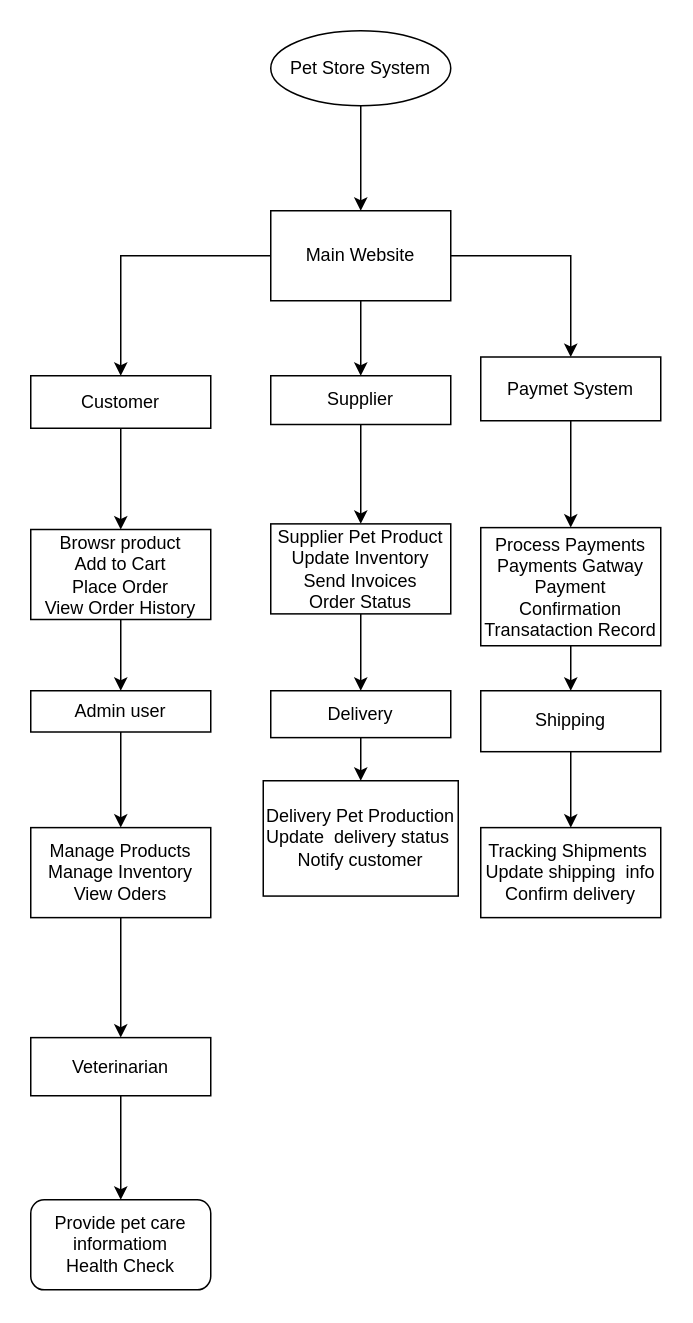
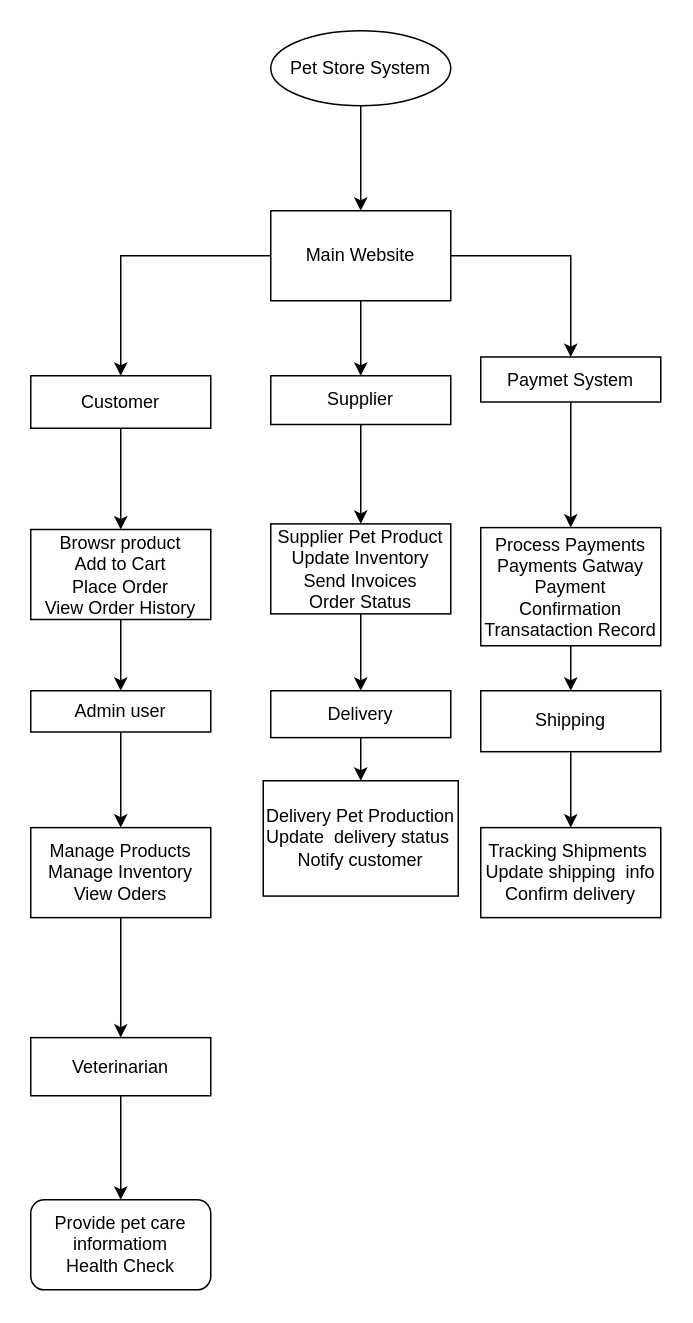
  <mxCell id="0" />
  <mxCell id="1" parent="0" />
  <mxCell id="2" value="" style="edgeStyle=orthogonalEdgeStyle;rounded=0;orthogonalLoop=1;jettySize=auto;html=1;" edge="1" parent="1" source="3" target="7"><mxGeometry relative="1" as="geometry" /></mxCell>
  <mxCell id="3" value="Pet Store System" style="ellipse;whiteSpace=wrap;html=1;" vertex="1" parent="1"><mxGeometry x="180" y="20" width="120" height="50" as="geometry" /></mxCell>
  <mxCell id="4" value="" style="edgeStyle=orthogonalEdgeStyle;rounded=0;orthogonalLoop=1;jettySize=auto;html=1;" edge="1" parent="1" source="7" target="9"><mxGeometry relative="1" as="geometry" /></mxCell>
  <mxCell id="5" value="" style="edgeStyle=orthogonalEdgeStyle;rounded=0;orthogonalLoop=1;jettySize=auto;html=1;" edge="1" parent="1" source="7" target="11"><mxGeometry relative="1" as="geometry" /></mxCell>
  <mxCell id="6" value="" style="edgeStyle=orthogonalEdgeStyle;rounded=0;orthogonalLoop=1;jettySize=auto;html=1;" edge="1" parent="1" source="7" target="13"><mxGeometry relative="1" as="geometry" /></mxCell>
  <mxCell id="7" value="Main Website" style="whiteSpace=wrap;html=1;" vertex="1" parent="1"><mxGeometry x="180" y="140" width="120" height="60" as="geometry" /></mxCell>
  <mxCell id="8" value="" style="edgeStyle=orthogonalEdgeStyle;rounded=0;orthogonalLoop=1;jettySize=auto;html=1;" edge="1" parent="1" source="9" target="15"><mxGeometry relative="1" as="geometry" /></mxCell>
  <mxCell id="9" value="Customer" style="whiteSpace=wrap;html=1;" vertex="1" parent="1"><mxGeometry x="20" y="250" width="120" height="35" as="geometry" /></mxCell>
  <mxCell id="10" value="" style="edgeStyle=orthogonalEdgeStyle;rounded=0;orthogonalLoop=1;jettySize=auto;html=1;" edge="1" parent="1" source="11" target="17"><mxGeometry relative="1" as="geometry" /></mxCell>
  <mxCell id="11" value="Supplier" style="whiteSpace=wrap;html=1;" vertex="1" parent="1"><mxGeometry x="180" y="250" width="120" height="32.5" as="geometry" /></mxCell>
  <mxCell id="12" value="" style="edgeStyle=orthogonalEdgeStyle;rounded=0;orthogonalLoop=1;jettySize=auto;html=1;" edge="1" parent="1" source="13" target="19"><mxGeometry relative="1" as="geometry" /></mxCell>
- <mxCell id="13" value="Paymet System" style="whiteSpace=wrap;html=1;" vertex="1" parent="1"><mxGeometry x="320" y="237.5" width="120" height="42.5" as="geometry" /></mxCell>
+ <mxCell id="13" value="Paymet System" style="whiteSpace=wrap;html=1;" vertex="1" parent="1"><mxGeometry x="320" y="237.5" width="120" height="30" as="geometry" /></mxCell>
  <mxCell id="14" value="" style="edgeStyle=orthogonalEdgeStyle;rounded=0;orthogonalLoop=1;jettySize=auto;html=1;" edge="1" parent="1" source="15" target="21"><mxGeometry relative="1" as="geometry" /></mxCell>
  <mxCell id="15" value="Browsr product&lt;div&gt;Add to Cart&lt;/div&gt;&lt;div&gt;Place Order&lt;/div&gt;&lt;div&gt;View Order History&lt;/div&gt;" style="whiteSpace=wrap;html=1;" vertex="1" parent="1"><mxGeometry x="20" y="352.5" width="120" height="60" as="geometry" /></mxCell>
  <mxCell id="16" value="" style="edgeStyle=orthogonalEdgeStyle;rounded=0;orthogonalLoop=1;jettySize=auto;html=1;" edge="1" parent="1" source="17" target="23"><mxGeometry relative="1" as="geometry" /></mxCell>
  <mxCell id="17" value="Supplier Pet Product&lt;div&gt;Update Inventory&lt;/div&gt;&lt;div&gt;Send Invoices&lt;/div&gt;&lt;div&gt;Order Status&lt;/div&gt;" style="whiteSpace=wrap;html=1;" vertex="1" parent="1"><mxGeometry x="180" y="348.75" width="120" height="60" as="geometry" /></mxCell>
  <mxCell id="18" value="" style="edgeStyle=orthogonalEdgeStyle;rounded=0;orthogonalLoop=1;jettySize=auto;html=1;" edge="1" parent="1" source="19" target="25"><mxGeometry relative="1" as="geometry" /></mxCell>
  <mxCell id="19" value="Process Payments&lt;div&gt;Payments Gatway&lt;/div&gt;&lt;div&gt;Payment Confirmation&lt;/div&gt;&lt;div&gt;Transataction Record&lt;/div&gt;" style="whiteSpace=wrap;html=1;" vertex="1" parent="1"><mxGeometry x="320" y="351.25" width="120" height="78.75" as="geometry" /></mxCell>
  <mxCell id="20" value="" style="edgeStyle=orthogonalEdgeStyle;rounded=0;orthogonalLoop=1;jettySize=auto;html=1;" edge="1" parent="1" source="21" target="27"><mxGeometry relative="1" as="geometry" /></mxCell>
  <mxCell id="21" value="Admin user" style="whiteSpace=wrap;html=1;" vertex="1" parent="1"><mxGeometry x="20" y="460" width="120" height="27.5" as="geometry" /></mxCell>
  <mxCell id="22" value="" style="edgeStyle=orthogonalEdgeStyle;rounded=0;orthogonalLoop=1;jettySize=auto;html=1;" edge="1" parent="1" source="23" target="28"><mxGeometry relative="1" as="geometry"><Array as="points"><mxPoint x="240" y="520" /><mxPoint x="245" y="520" /></Array></mxGeometry></mxCell>
  <mxCell id="23" value="Delivery" style="whiteSpace=wrap;html=1;" vertex="1" parent="1"><mxGeometry x="180" y="460" width="120" height="31.25" as="geometry" /></mxCell>
  <mxCell id="24" value="" style="edgeStyle=orthogonalEdgeStyle;rounded=0;orthogonalLoop=1;jettySize=auto;html=1;" edge="1" parent="1" source="25" target="29"><mxGeometry relative="1" as="geometry" /></mxCell>
  <mxCell id="25" value="Shipping" style="whiteSpace=wrap;html=1;" vertex="1" parent="1"><mxGeometry x="320" y="460" width="120" height="40.63" as="geometry" /></mxCell>
  <mxCell id="26" value="" style="edgeStyle=orthogonalEdgeStyle;rounded=0;orthogonalLoop=1;jettySize=auto;html=1;" edge="1" parent="1" source="27" target="31"><mxGeometry relative="1" as="geometry" /></mxCell>
  <mxCell id="27" value="Manage Products&lt;div&gt;Manage Inventory&lt;/div&gt;&lt;div&gt;View Oders&lt;/div&gt;" style="whiteSpace=wrap;html=1;" vertex="1" parent="1"><mxGeometry x="20" y="551.25" width="120" height="60" as="geometry" /></mxCell>
  <mxCell id="28" value="Delivery Pet Production&lt;div&gt;Update&amp;nbsp; delivery status&lt;span style=&quot;background-color: initial;&quot;&gt;&amp;nbsp;&lt;/span&gt;&lt;/div&gt;&lt;div&gt;&lt;span style=&quot;background-color: initial;&quot;&gt;Notify customer&lt;/span&gt;&lt;/div&gt;" style="whiteSpace=wrap;html=1;" vertex="1" parent="1"><mxGeometry x="175" y="520" width="130" height="76.88" as="geometry" /></mxCell>
  <mxCell id="29" value="Tracking Shipments&amp;nbsp;&lt;div&gt;Update shipping&amp;nbsp; info&lt;/div&gt;&lt;div&gt;Confirm delivery&lt;/div&gt;" style="whiteSpace=wrap;html=1;" vertex="1" parent="1"><mxGeometry x="320" y="551.255" width="120" height="60" as="geometry" /></mxCell>
  <mxCell id="30" value="" style="edgeStyle=orthogonalEdgeStyle;rounded=0;orthogonalLoop=1;jettySize=auto;html=1;" edge="1" parent="1" source="31" target="32"><mxGeometry relative="1" as="geometry" /></mxCell>
  <mxCell id="31" value="Veterinarian" style="whiteSpace=wrap;html=1;" vertex="1" parent="1"><mxGeometry x="20" y="691.25" width="120" height="38.75" as="geometry" /></mxCell>
  <mxCell id="32" value="Provide pet care informatiom&lt;div&gt;Health Check&lt;/div&gt;" style="whiteSpace=wrap;html=1;rounded=1;" vertex="1" parent="1"><mxGeometry x="20" y="799.375" width="120" height="60" as="geometry" /></mxCell>
